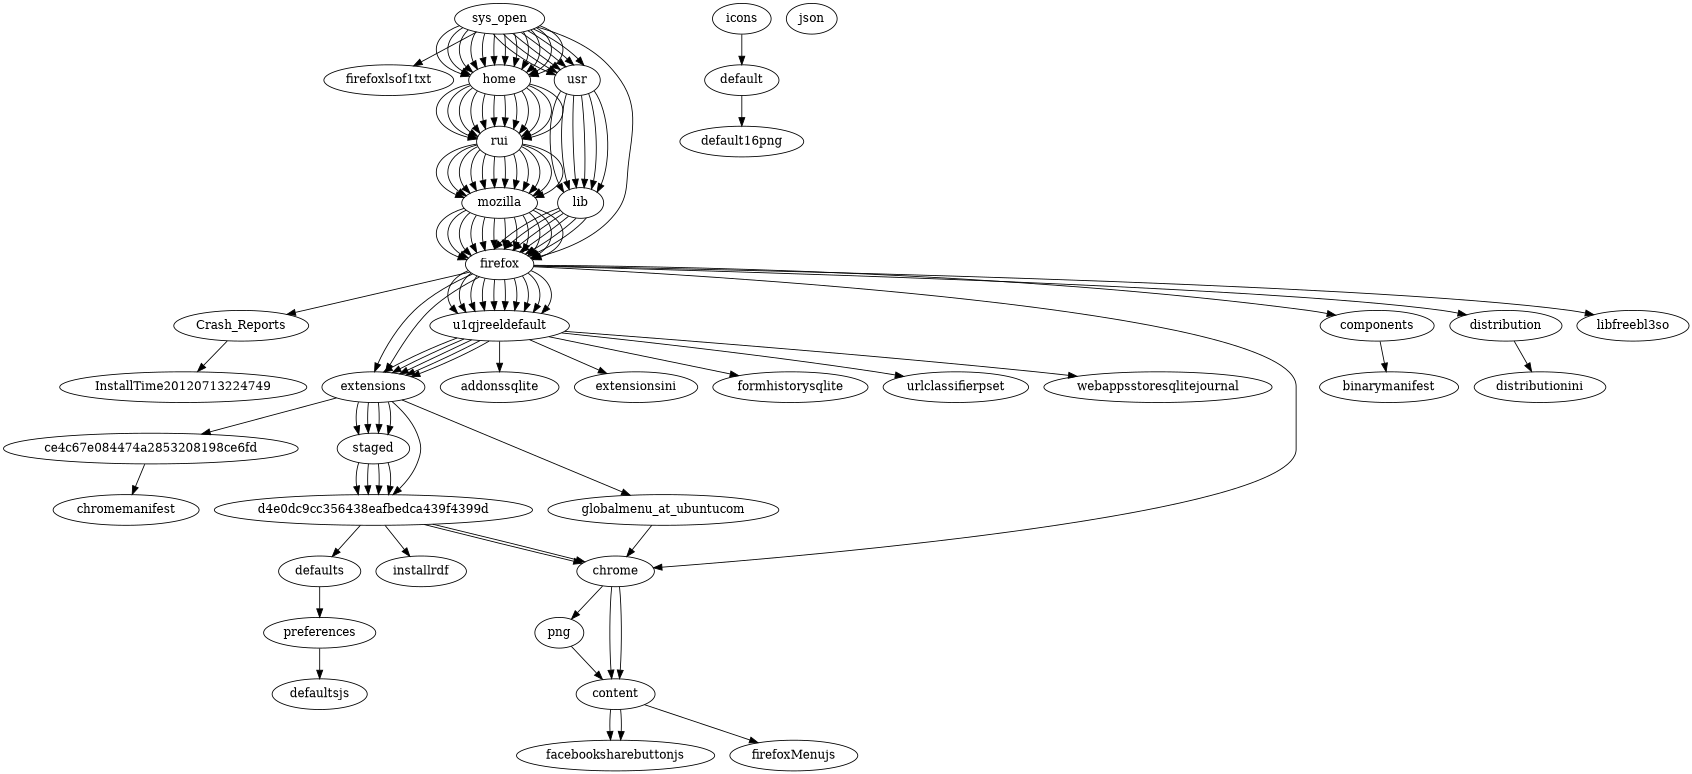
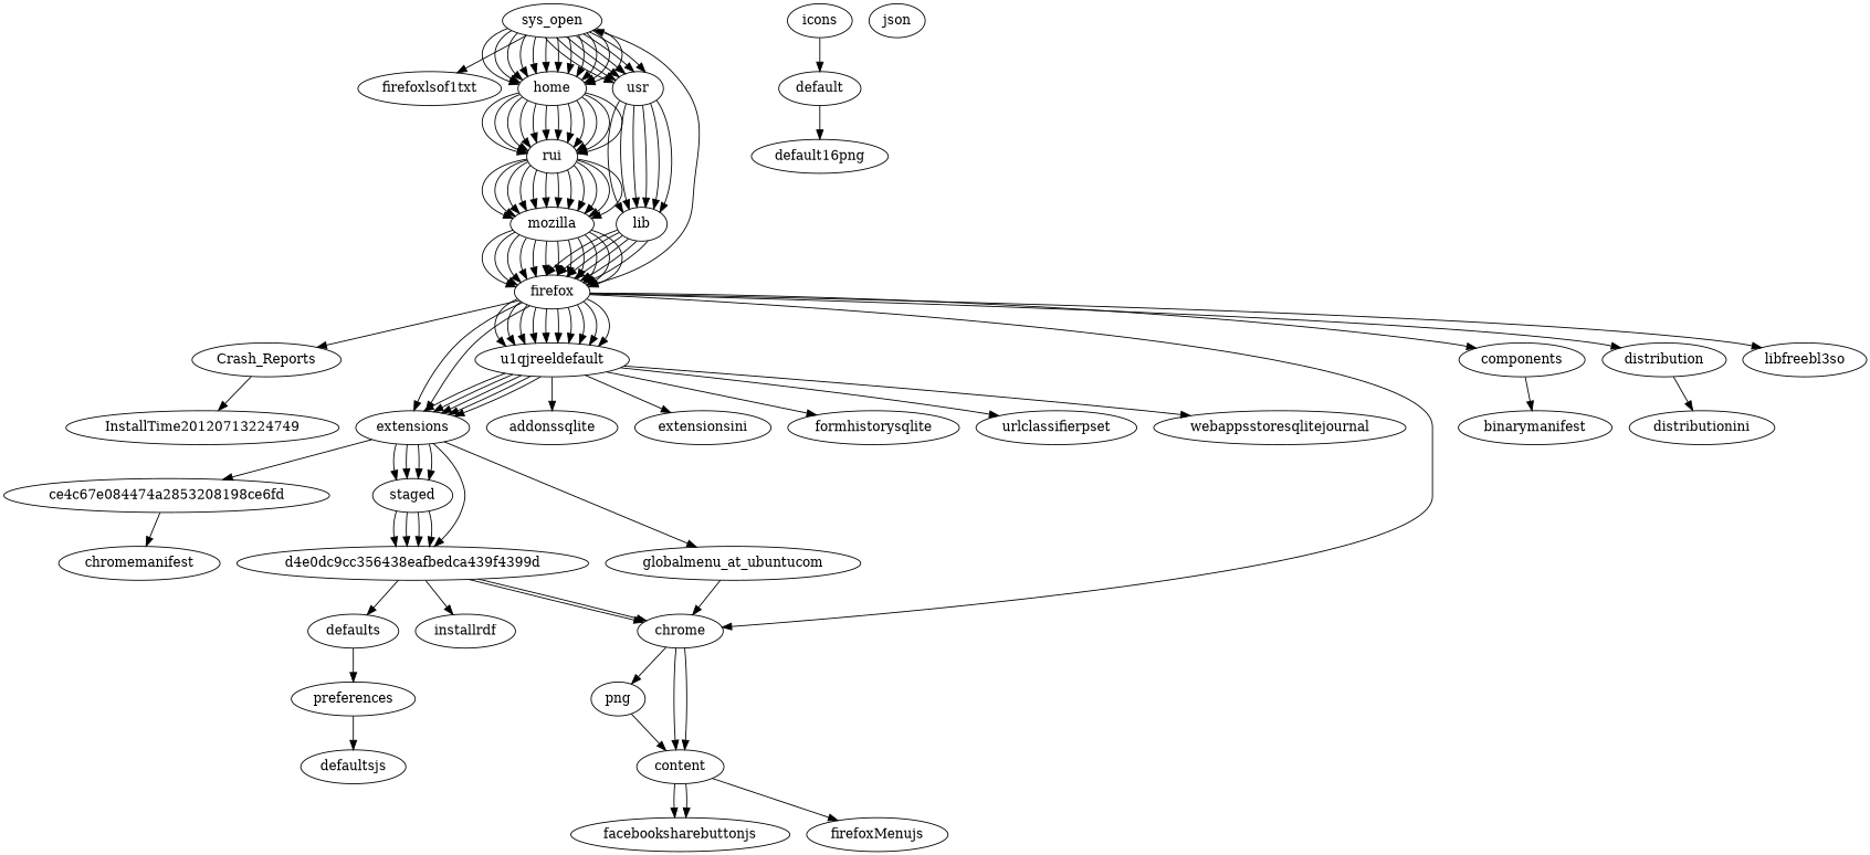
  digraph {
    sys_open
    firefoxlsof1txt
    home
    usr
    rui
    lib
    mozilla
    firefox
    Crash_Reports
    u1qjreeldefault
    extensions
    chrome
    components
    distribution
    libfreebl3so
    InstallTime20120713224749
    addonssqlite
    extensionsini
    formhistorysqlite
    urlclassifierpset
    webappsstoresqlitejournal
    d4e0dc9cc356438eafbedca439f4399d
    staged
    ce4c67e084474a2853208198ce6fd
    globalmenu_at_ubuntucom
    content
    n27 [label=png]
    binarymanifest
    distributionini
    defaults
    installrdf
    chromemanifest
    preferences
    facebooksharebuttonjs
    firefoxMenujs
    icons
    default
    defaultsjs
    json
    default16png
    sys_open -> firefoxlsof1txt
    sys_open -> home
    sys_open -> home
    sys_open -> home
    sys_open -> home
    sys_open -> home
    sys_open -> home
    sys_open -> home
    sys_open -> home
    sys_open -> home
    sys_open -> home
    sys_open -> home
    sys_open -> home
    sys_open -> usr
    sys_open -> usr
    sys_open -> usr
    sys_open -> usr
    sys_open -> usr
    sys_open -> usr
    home -> rui
    home -> rui
    home -> rui
    home -> rui
    home -> rui
    home -> rui
    home -> rui
    home -> rui
    home -> rui
    home -> rui
    home -> rui
    home -> rui
    usr -> lib
    usr -> lib
    usr -> lib
    usr -> lib
    usr -> lib
    usr -> lib
    rui -> mozilla
    rui -> mozilla
    rui -> mozilla
    rui -> mozilla
    rui -> mozilla
    rui -> mozilla
    rui -> mozilla
    rui -> mozilla
    rui -> mozilla
    rui -> mozilla
    rui -> mozilla
    rui -> mozilla
    lib -> firefox
    lib -> firefox
    lib -> firefox
    lib -> firefox
    lib -> firefox
    lib -> firefox
    mozilla -> firefox
    mozilla -> firefox
    mozilla -> firefox
    mozilla -> firefox
    mozilla -> firefox
    mozilla -> firefox
    mozilla -> firefox
    mozilla -> firefox
    mozilla -> firefox
    mozilla -> firefox
    mozilla -> firefox
    mozilla -> firefox
-   sys_open -> firefox
+   firefox -> sys_open
    firefox -> Crash_Reports
    firefox -> u1qjreeldefault
    firefox -> u1qjreeldefault
    firefox -> u1qjreeldefault
    firefox -> u1qjreeldefault
    firefox -> u1qjreeldefault
    firefox -> u1qjreeldefault
    firefox -> u1qjreeldefault
    firefox -> u1qjreeldefault
    firefox -> u1qjreeldefault
    firefox -> u1qjreeldefault
    firefox -> extensions
    firefox -> extensions
    firefox -> chrome
    firefox -> components
    firefox -> distribution
    firefox -> libfreebl3so
    Crash_Reports -> InstallTime20120713224749
    u1qjreeldefault -> extensions
    u1qjreeldefault -> extensions
    u1qjreeldefault -> extensions
    u1qjreeldefault -> extensions
    u1qjreeldefault -> extensions
    u1qjreeldefault -> addonssqlite
    u1qjreeldefault -> extensionsini
    u1qjreeldefault -> formhistorysqlite
    u1qjreeldefault -> urlclassifierpset
    u1qjreeldefault -> webappsstoresqlitejournal
    extensions -> d4e0dc9cc356438eafbedca439f4399d
    extensions -> staged
    extensions -> staged
    extensions -> staged
    extensions -> staged
    extensions -> ce4c67e084474a2853208198ce6fd
    extensions -> globalmenu_at_ubuntucom
    chrome -> content
    chrome -> content
    chrome -> n27
    components -> binarymanifest
    distribution -> distributionini
    d4e0dc9cc356438eafbedca439f4399d -> chrome
    d4e0dc9cc356438eafbedca439f4399d -> chrome
    d4e0dc9cc356438eafbedca439f4399d -> defaults
    d4e0dc9cc356438eafbedca439f4399d -> installrdf
    staged -> d4e0dc9cc356438eafbedca439f4399d
    staged -> d4e0dc9cc356438eafbedca439f4399d
    staged -> d4e0dc9cc356438eafbedca439f4399d
    staged -> d4e0dc9cc356438eafbedca439f4399d
    ce4c67e084474a2853208198ce6fd -> chromemanifest
    globalmenu_at_ubuntucom -> chrome
    content -> facebooksharebuttonjs
    content -> facebooksharebuttonjs
    content -> firefoxMenujs
    n27 -> content
    defaults -> preferences
    preferences -> defaultsjs
    icons -> default
    default -> default16png
  }
